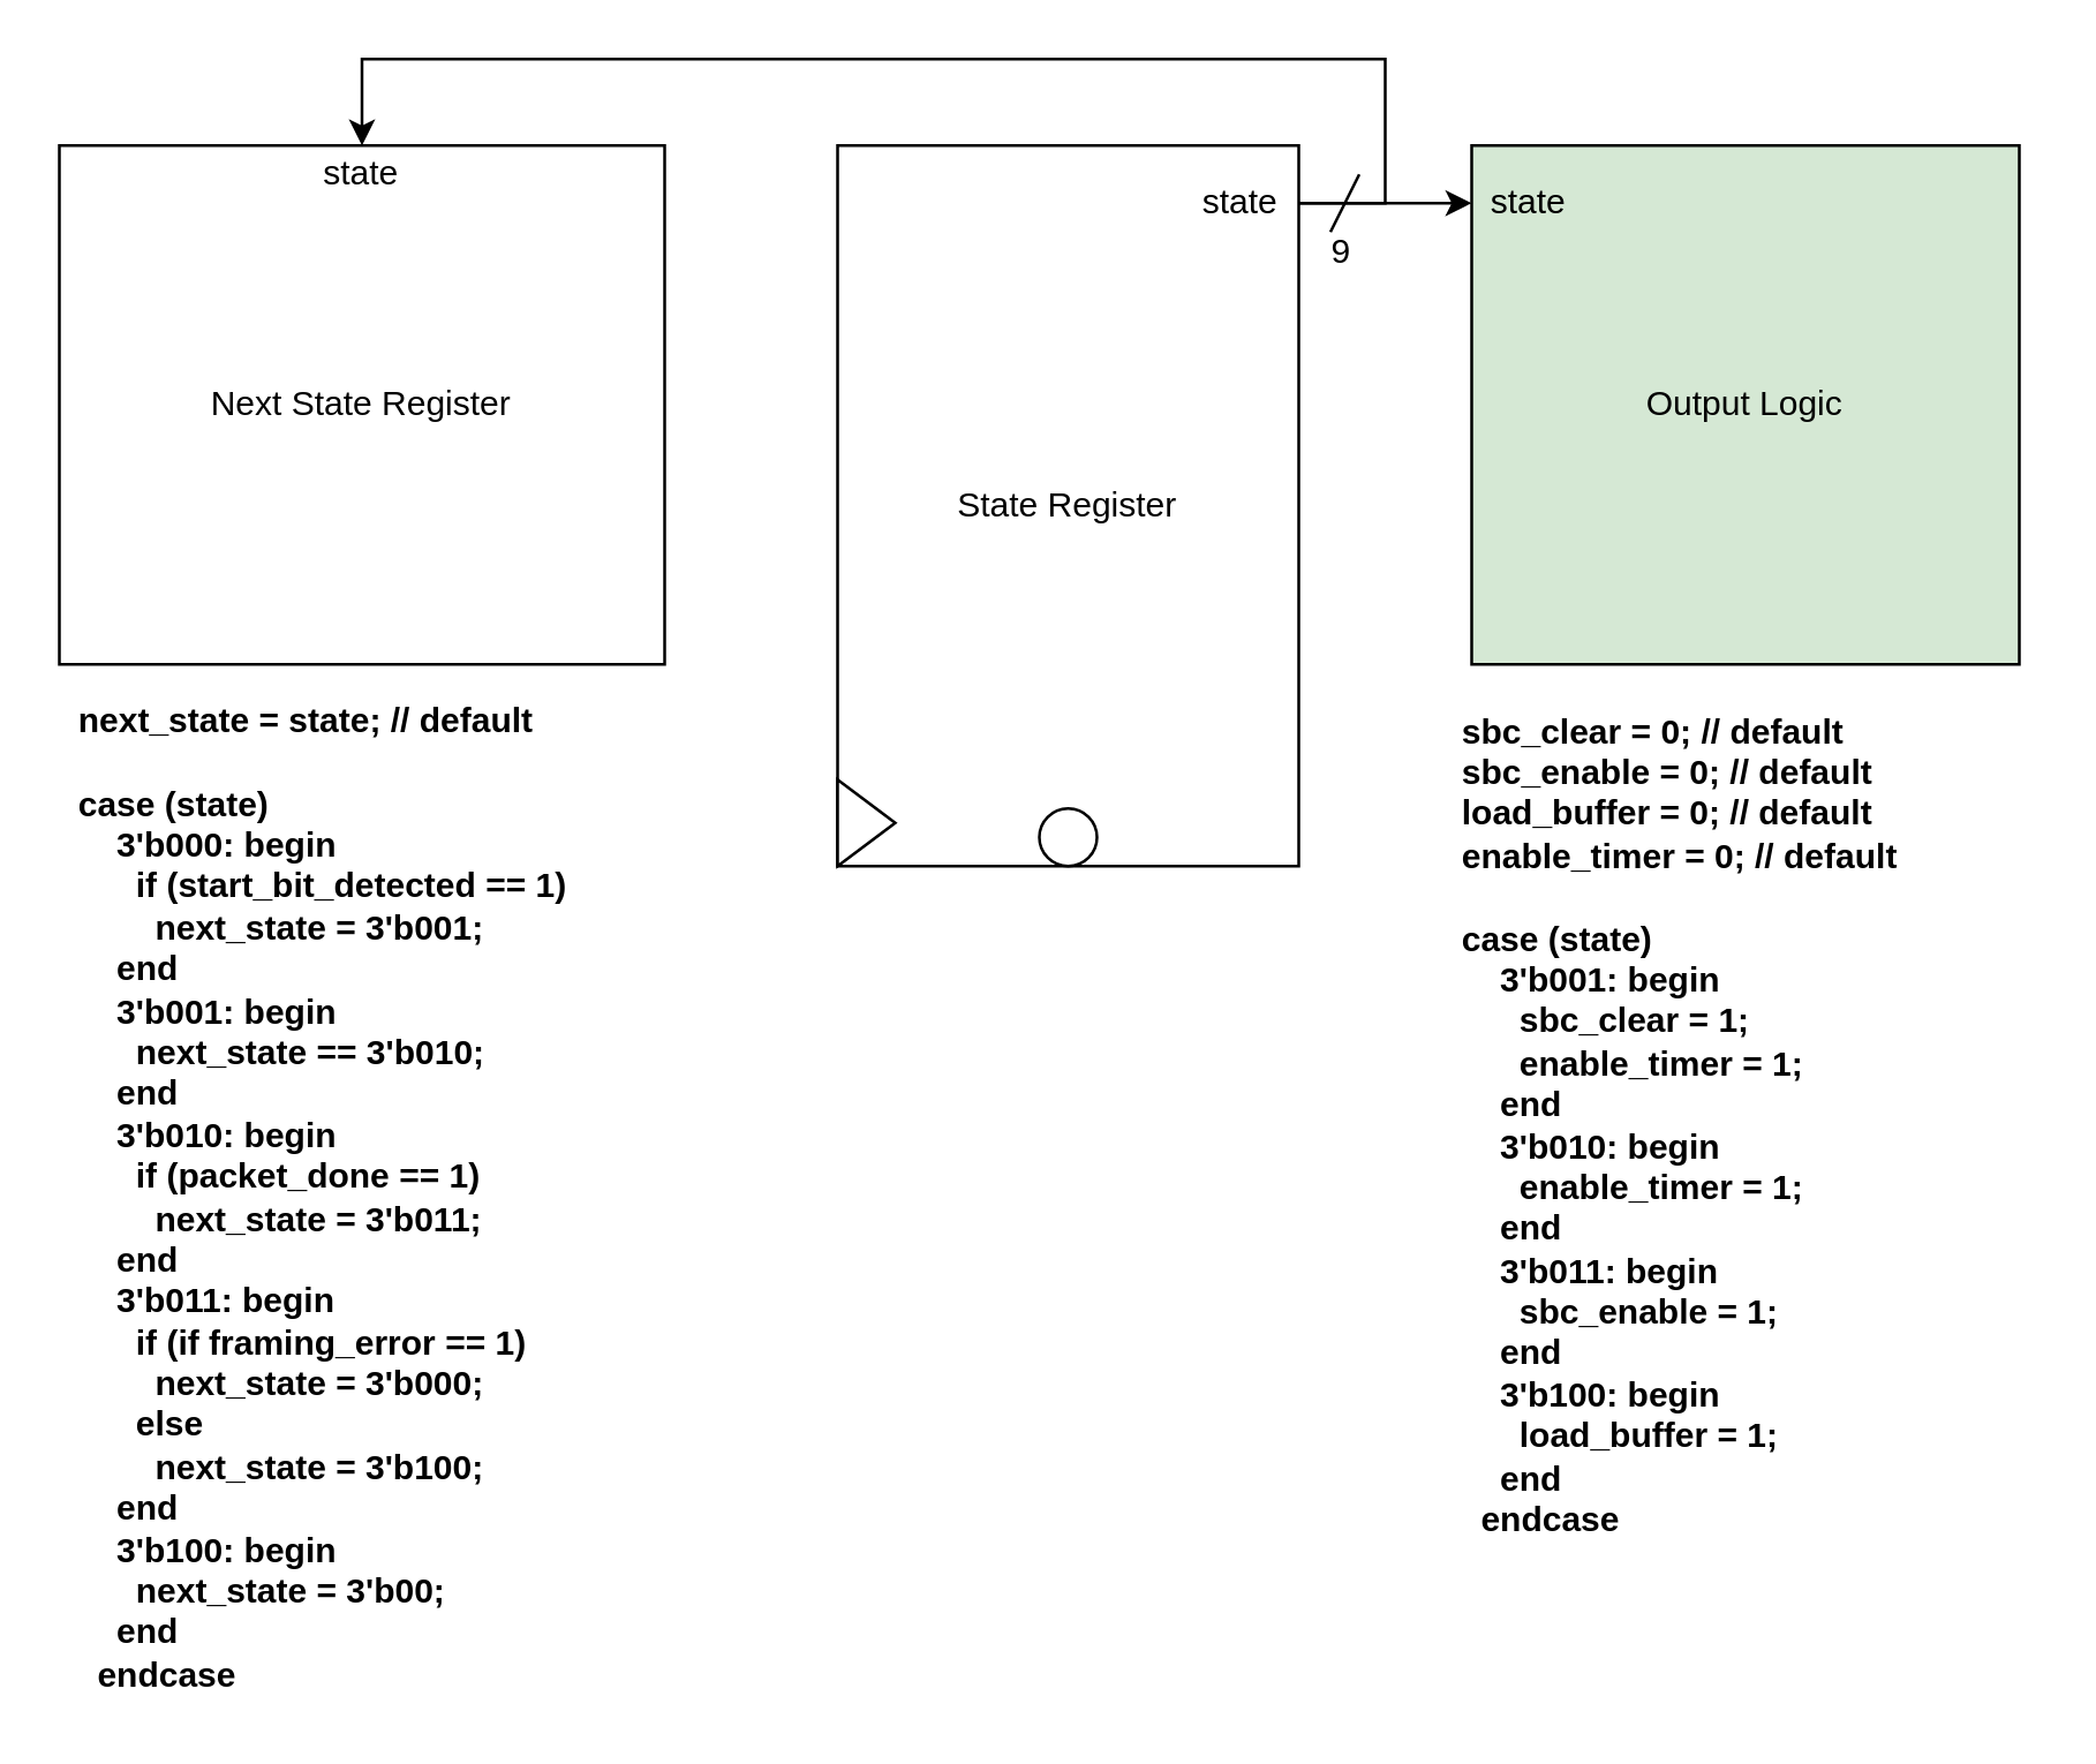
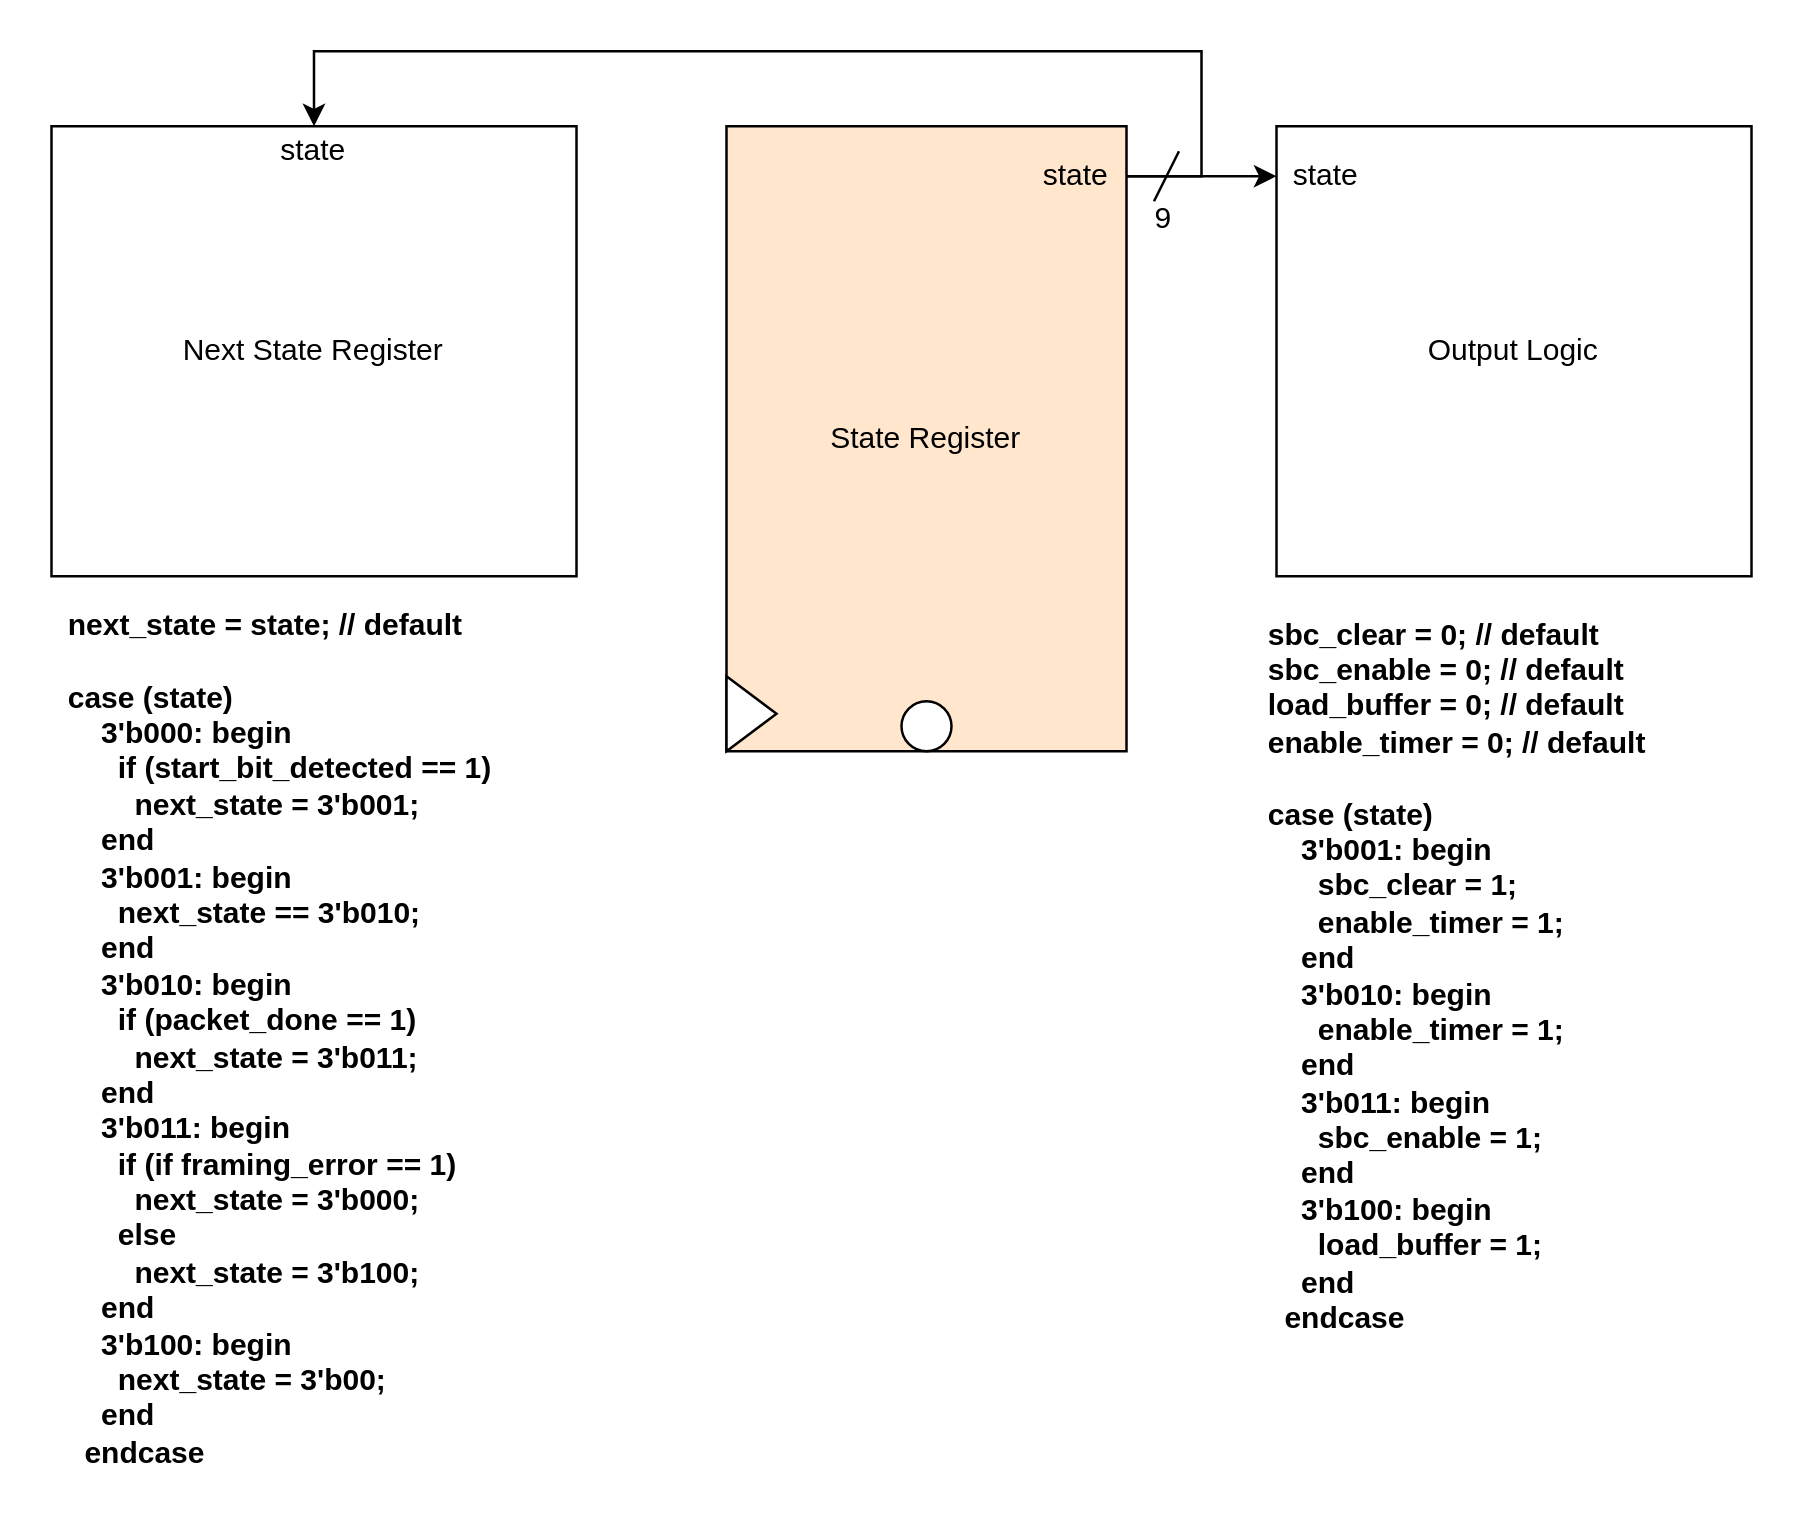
  <mxCell id="0" />
  <mxCell id="1" parent="0" />
- <mxCell id="2" value="State Register" style="rounded=0;whiteSpace=wrap;html=1;" vertex="1" parent="1"><mxGeometry x="290" y="50" width="160" height="250" as="geometry" /></mxCell>
+ <mxCell id="2" value="State Register" style="rounded=0;whiteSpace=wrap;html=1;fillColor=#ffe6cc;" vertex="1" parent="1"><mxGeometry x="290" y="50" width="160" height="250" as="geometry" /></mxCell>
  <mxCell id="3" value="Next State Register" style="rounded=0;whiteSpace=wrap;html=1;" vertex="1" parent="1"><mxGeometry x="20" y="50" width="210" height="180" as="geometry" /></mxCell>
- <mxCell id="4" value="Output Logic" style="rounded=0;whiteSpace=wrap;html=1;fillColor=#d5e8d4;" vertex="1" parent="1"><mxGeometry x="510" y="50" width="190" height="180" as="geometry" /></mxCell>
+ <mxCell id="4" value="Output Logic" style="rounded=0;whiteSpace=wrap;html=1;" vertex="1" parent="1"><mxGeometry x="510" y="50" width="190" height="180" as="geometry" /></mxCell>
  <mxCell id="5" value="" style="triangle;whiteSpace=wrap;html=1;" vertex="1" parent="1"><mxGeometry x="290" y="270" width="20" height="30" as="geometry" /></mxCell>
  <mxCell id="6" value="" style="ellipse;whiteSpace=wrap;html=1;aspect=fixed;" vertex="1" parent="1"><mxGeometry x="360" y="280" width="20" height="20" as="geometry" /></mxCell>
  <mxCell id="7" style="edgeStyle=orthogonalEdgeStyle;rounded=0;orthogonalLoop=1;jettySize=auto;html=1;entryX=0;entryY=0.5;entryDx=0;entryDy=0;" edge="1" parent="1" source="9" target="11"><mxGeometry relative="1" as="geometry" /></mxCell>
  <mxCell id="8" style="edgeStyle=orthogonalEdgeStyle;rounded=0;orthogonalLoop=1;jettySize=auto;html=1;entryX=0.5;entryY=0;entryDx=0;entryDy=0;" edge="1" parent="1" source="9" target="3"><mxGeometry relative="1" as="geometry"><Array as="points"><mxPoint x="480" y="70" /><mxPoint x="480" y="20" /><mxPoint x="125" y="20" /></Array></mxGeometry></mxCell>
  <mxCell id="9" value="state" style="text;html=1;strokeColor=none;fillColor=none;align=center;verticalAlign=middle;whiteSpace=wrap;rounded=0;" vertex="1" parent="1"><mxGeometry x="410" y="60" width="40" height="20" as="geometry" /></mxCell>
  <mxCell id="10" value="state" style="text;html=1;strokeColor=none;fillColor=none;align=center;verticalAlign=middle;whiteSpace=wrap;rounded=0;" vertex="1" parent="1"><mxGeometry x="105" y="50" width="40" height="20" as="geometry" /></mxCell>
  <mxCell id="11" value="state" style="text;html=1;strokeColor=none;fillColor=none;align=center;verticalAlign=middle;whiteSpace=wrap;rounded=0;" vertex="1" parent="1"><mxGeometry x="510" y="60" width="40" height="20" as="geometry" /></mxCell>
  <mxCell id="12" value="" style="endArrow=none;html=1;" edge="1" parent="1"><mxGeometry width="50" height="50" relative="1" as="geometry"><mxPoint x="461" y="80" as="sourcePoint" /><mxPoint x="471" y="60" as="targetPoint" /></mxGeometry></mxCell>
  <mxCell id="13" value="9" style="text;html=1;strokeColor=none;fillColor=none;align=center;verticalAlign=middle;whiteSpace=wrap;rounded=0;" vertex="1" parent="1"><mxGeometry x="460" y="82" width="10" height="10" as="geometry" /></mxCell>
  <mxCell id="14" value="&lt;div align=&quot;left&quot;&gt;&lt;div align=&quot;left&quot;&gt;next_state = state; // default&lt;/div&gt;&lt;div align=&quot;left&quot;&gt;&lt;br&gt;&lt;/div&gt;&lt;div align=&quot;left&quot;&gt;case (state)&lt;/div&gt;&lt;div align=&quot;left&quot;&gt;&amp;nbsp; &amp;nbsp; 3'b000: begin&lt;/div&gt;&lt;div align=&quot;left&quot;&gt;&amp;nbsp; &amp;nbsp; &amp;nbsp; if (start_bit_detected == 1)&lt;/div&gt;&lt;div align=&quot;left&quot;&gt;&amp;nbsp; &amp;nbsp; &amp;nbsp; &amp;nbsp; next_state = 3'b001;&lt;/div&gt;&lt;div align=&quot;left&quot;&gt;&amp;nbsp; &amp;nbsp; end&lt;/div&gt;&lt;div align=&quot;left&quot;&gt;&amp;nbsp; &amp;nbsp; 3'b001: begin&lt;/div&gt;&lt;div align=&quot;left&quot;&gt;&amp;nbsp; &amp;nbsp; &amp;nbsp; next_state == 3'b010;&lt;br&gt;&lt;/div&gt;&lt;div align=&quot;left&quot;&gt;&amp;nbsp; &amp;nbsp; end&lt;/div&gt;&lt;div align=&quot;left&quot;&gt;&amp;nbsp; &amp;nbsp; 3'b010: begin&lt;/div&gt;&lt;div align=&quot;left&quot;&gt;&amp;nbsp; &amp;nbsp; &amp;nbsp; if (packet_done == 1)&lt;/div&gt;&lt;div align=&quot;left&quot;&gt;&amp;nbsp; &amp;nbsp; &amp;nbsp; &amp;nbsp; next_state = 3'b011;&lt;/div&gt;&lt;div align=&quot;left&quot;&gt;&amp;nbsp; &amp;nbsp; end&lt;/div&gt;&lt;div align=&quot;left&quot;&gt;&amp;nbsp; &amp;nbsp; 3'b011: begin&lt;/div&gt;&lt;div align=&quot;left&quot;&gt;&amp;nbsp; &amp;nbsp; &amp;nbsp; if (if framing_error == 1)&lt;/div&gt;&lt;div align=&quot;left&quot;&gt;&amp;nbsp; &amp;nbsp; &amp;nbsp; &amp;nbsp; next_state = 3'b000;&lt;/div&gt;&lt;div align=&quot;left&quot;&gt;&amp;nbsp; &amp;nbsp; &amp;nbsp; else&lt;/div&gt;&lt;div align=&quot;left&quot;&gt;&amp;nbsp; &amp;nbsp; &amp;nbsp; &amp;nbsp; next_state = 3'b100;&lt;/div&gt;&lt;div align=&quot;left&quot;&gt;&amp;nbsp; &amp;nbsp; end&lt;/div&gt;&lt;div align=&quot;left&quot;&gt;&amp;nbsp; &amp;nbsp; 3'b100: begin&lt;/div&gt;&lt;div align=&quot;left&quot;&gt;&amp;nbsp; &amp;nbsp; &amp;nbsp; next_state = 3'b00;&lt;br&gt;&lt;/div&gt;&lt;div align=&quot;left&quot;&gt;&amp;nbsp; &amp;nbsp; end&lt;/div&gt;&lt;div align=&quot;left&quot;&gt;&amp;nbsp; endcase&lt;/div&gt;&lt;/div&gt;" style="text;html=1;strokeColor=none;fillColor=none;align=left;verticalAlign=middle;whiteSpace=wrap;rounded=0;fontStyle=1" vertex="1" parent="1"><mxGeometry x="25" y="240" width="200" height="350" as="geometry" /></mxCell>
  <mxCell id="15" value="&lt;div align=&quot;left&quot;&gt;&lt;div align=&quot;left&quot;&gt;sbc_clear = 0; // default&lt;/div&gt;&lt;div align=&quot;left&quot;&gt;sbc_enable = 0; // default&lt;/div&gt;&lt;div align=&quot;left&quot;&gt;load_buffer = 0; // default&lt;/div&gt;&lt;div align=&quot;left&quot;&gt;enable_timer = 0; // default&lt;/div&gt;&lt;div align=&quot;left&quot;&gt;&lt;br&gt;&lt;/div&gt;&lt;div align=&quot;left&quot;&gt;case (state)&lt;/div&gt;&lt;div align=&quot;left&quot;&gt;&amp;nbsp; &amp;nbsp; 3'b001: begin&lt;/div&gt;&lt;div align=&quot;left&quot;&gt;&amp;nbsp; &amp;nbsp; &amp;nbsp; sbc_clear = 1;&lt;/div&gt;&lt;div align=&quot;left&quot;&gt;&amp;nbsp;&amp;nbsp;&amp;nbsp;&amp;nbsp;&amp;nbsp; enable_timer = 1;&lt;br&gt;&lt;/div&gt;&lt;div align=&quot;left&quot;&gt;&amp;nbsp; &amp;nbsp; end&lt;/div&gt;&lt;div align=&quot;left&quot;&gt;&amp;nbsp; &amp;nbsp; 3'b010: begin&lt;/div&gt;&lt;div align=&quot;left&quot;&gt;&amp;nbsp; &amp;nbsp; &amp;nbsp; enable_timer = 1;&lt;br&gt;&lt;/div&gt;&lt;div align=&quot;left&quot;&gt;&amp;nbsp; &amp;nbsp; end&lt;/div&gt;&lt;div align=&quot;left&quot;&gt;&amp;nbsp; &amp;nbsp; 3'b011: begin&lt;/div&gt;&lt;div align=&quot;left&quot;&gt;&amp;nbsp; &amp;nbsp; &amp;nbsp; sbc_enable = 1;&lt;br&gt;&lt;/div&gt;&lt;div align=&quot;left&quot;&gt;&amp;nbsp; &amp;nbsp; end&lt;/div&gt;&lt;div align=&quot;left&quot;&gt;&amp;nbsp; &amp;nbsp; 3'b100: begin&lt;/div&gt;&lt;div align=&quot;left&quot;&gt;&amp;nbsp; &amp;nbsp; &amp;nbsp; load_buffer = 1;&lt;br&gt;&lt;/div&gt;&lt;div align=&quot;left&quot;&gt;&amp;nbsp; &amp;nbsp; end&lt;/div&gt;&lt;div align=&quot;left&quot;&gt;&amp;nbsp; endcase&lt;/div&gt;&lt;/div&gt;" style="text;html=1;strokeColor=none;fillColor=none;align=left;verticalAlign=middle;whiteSpace=wrap;rounded=0;fontStyle=1" vertex="1" parent="1"><mxGeometry x="505" y="240" width="200" height="300" as="geometry" /></mxCell>
